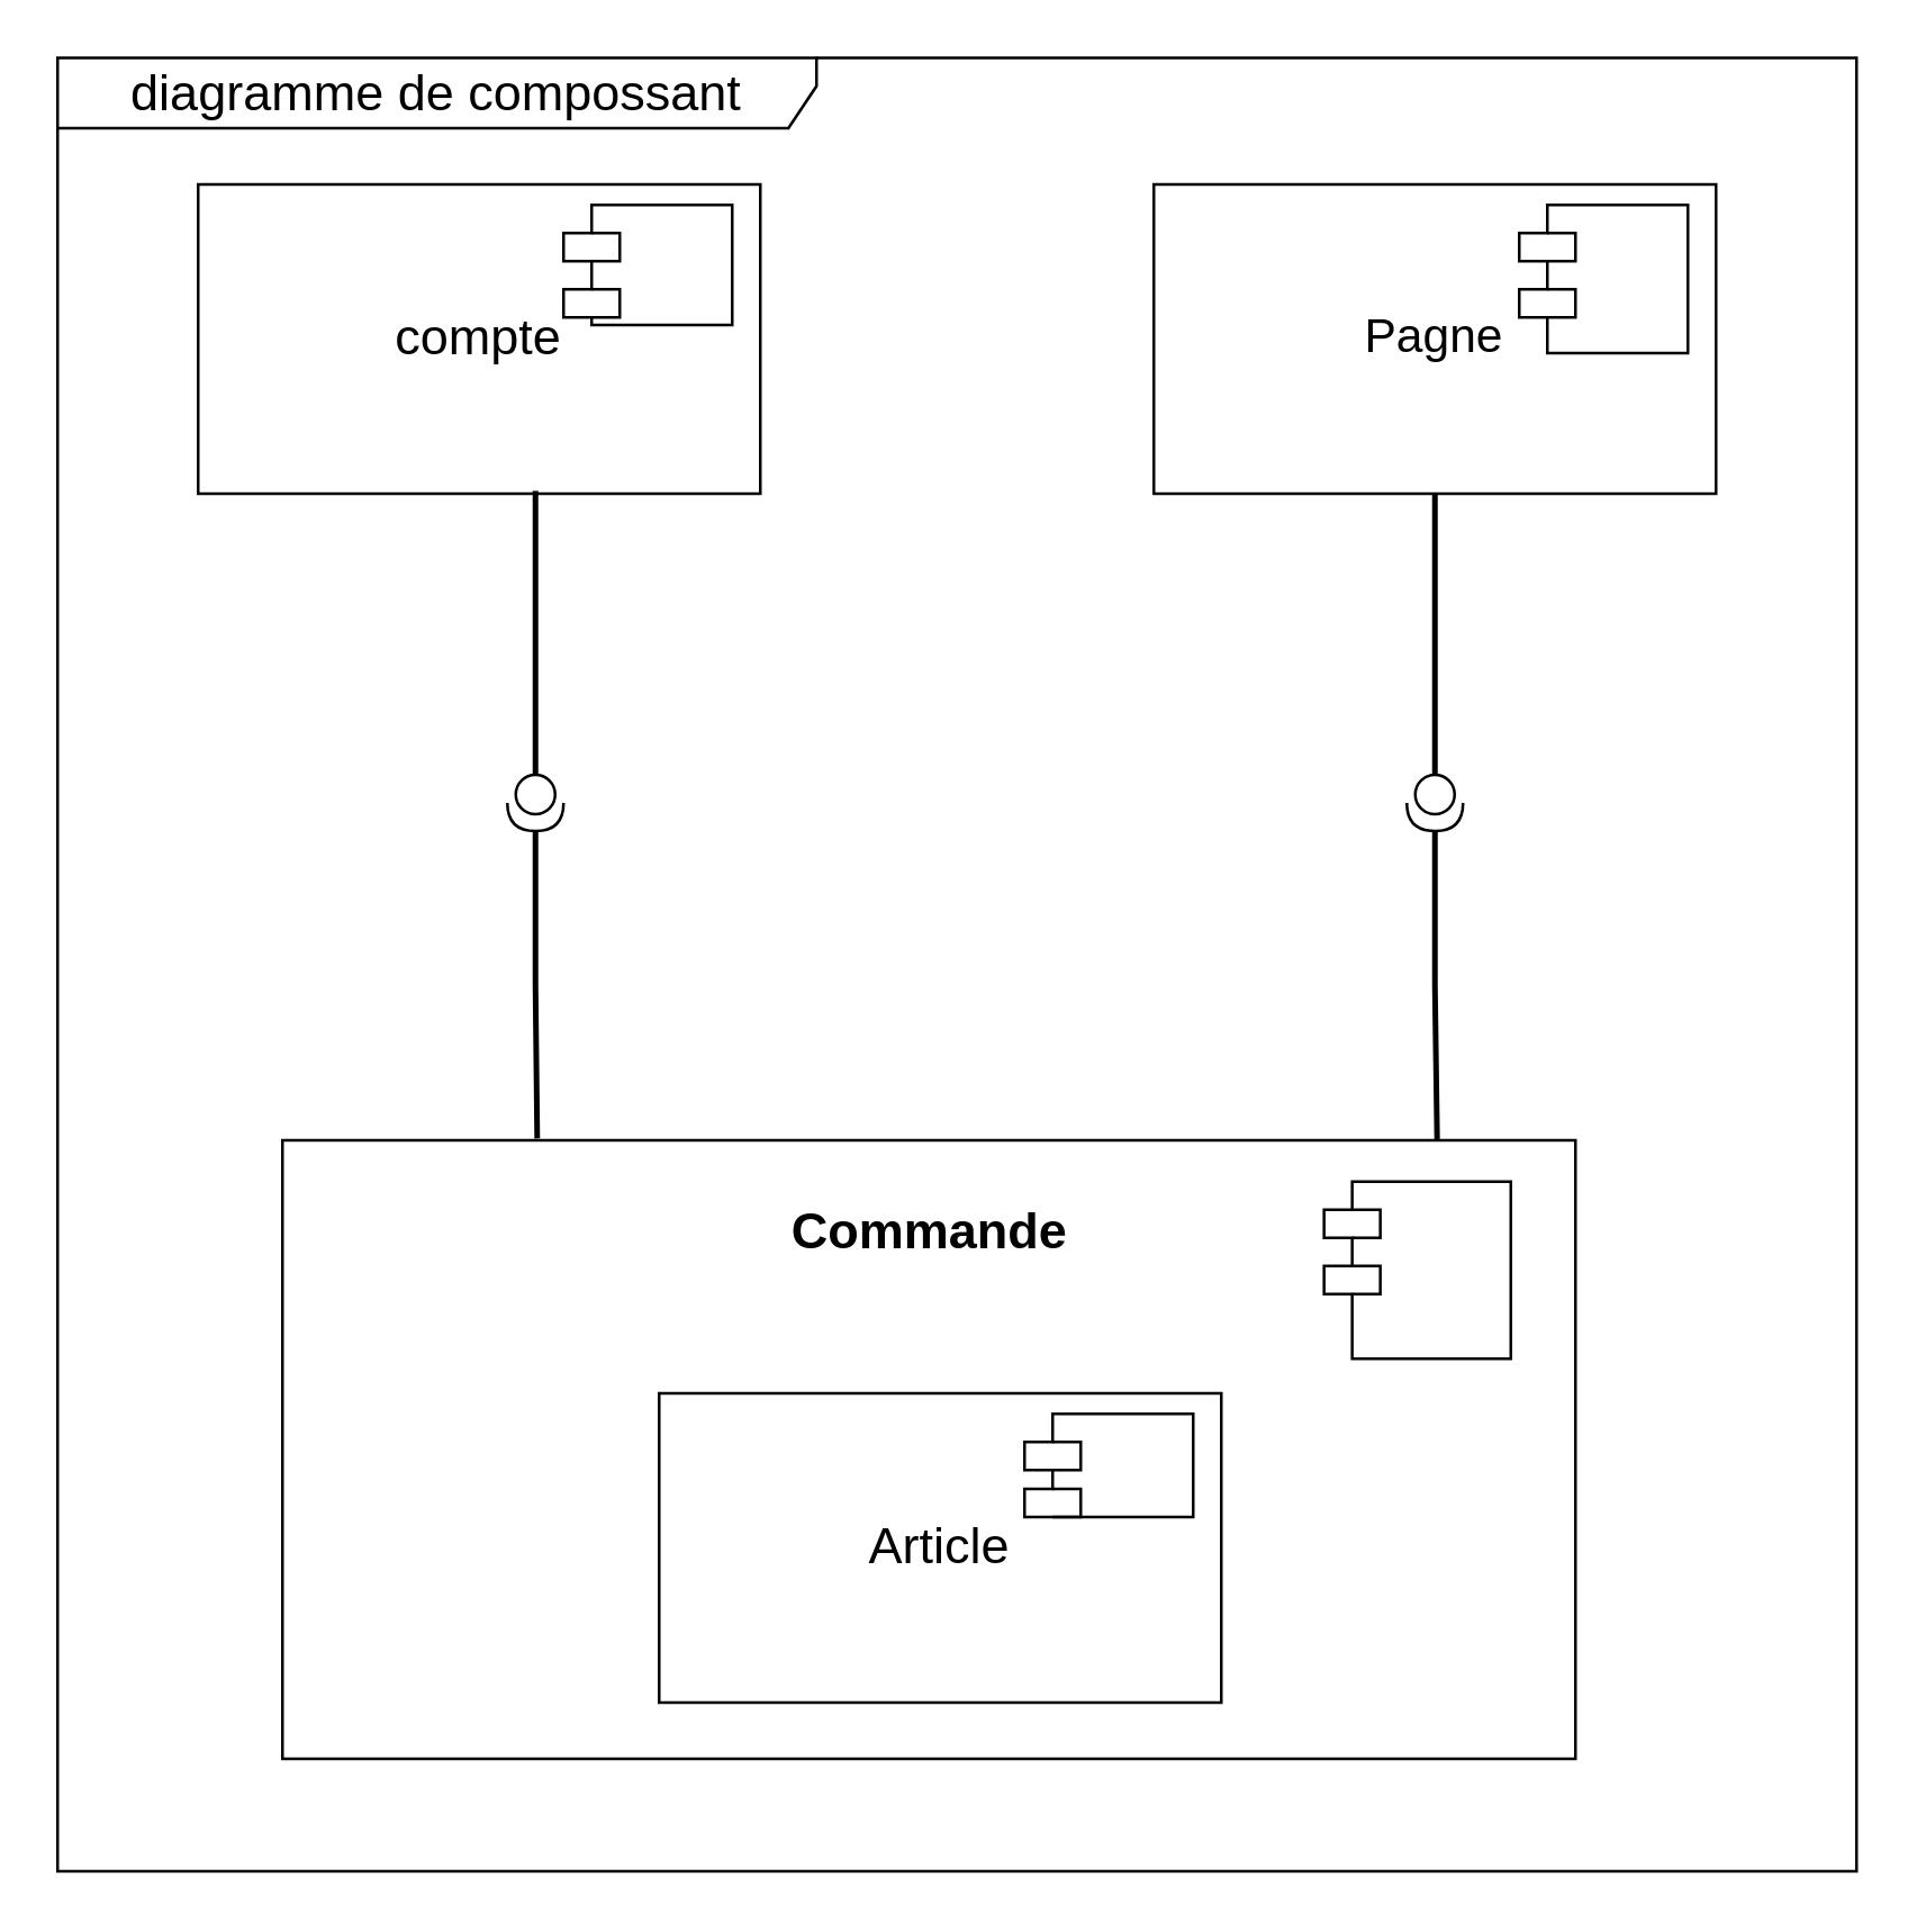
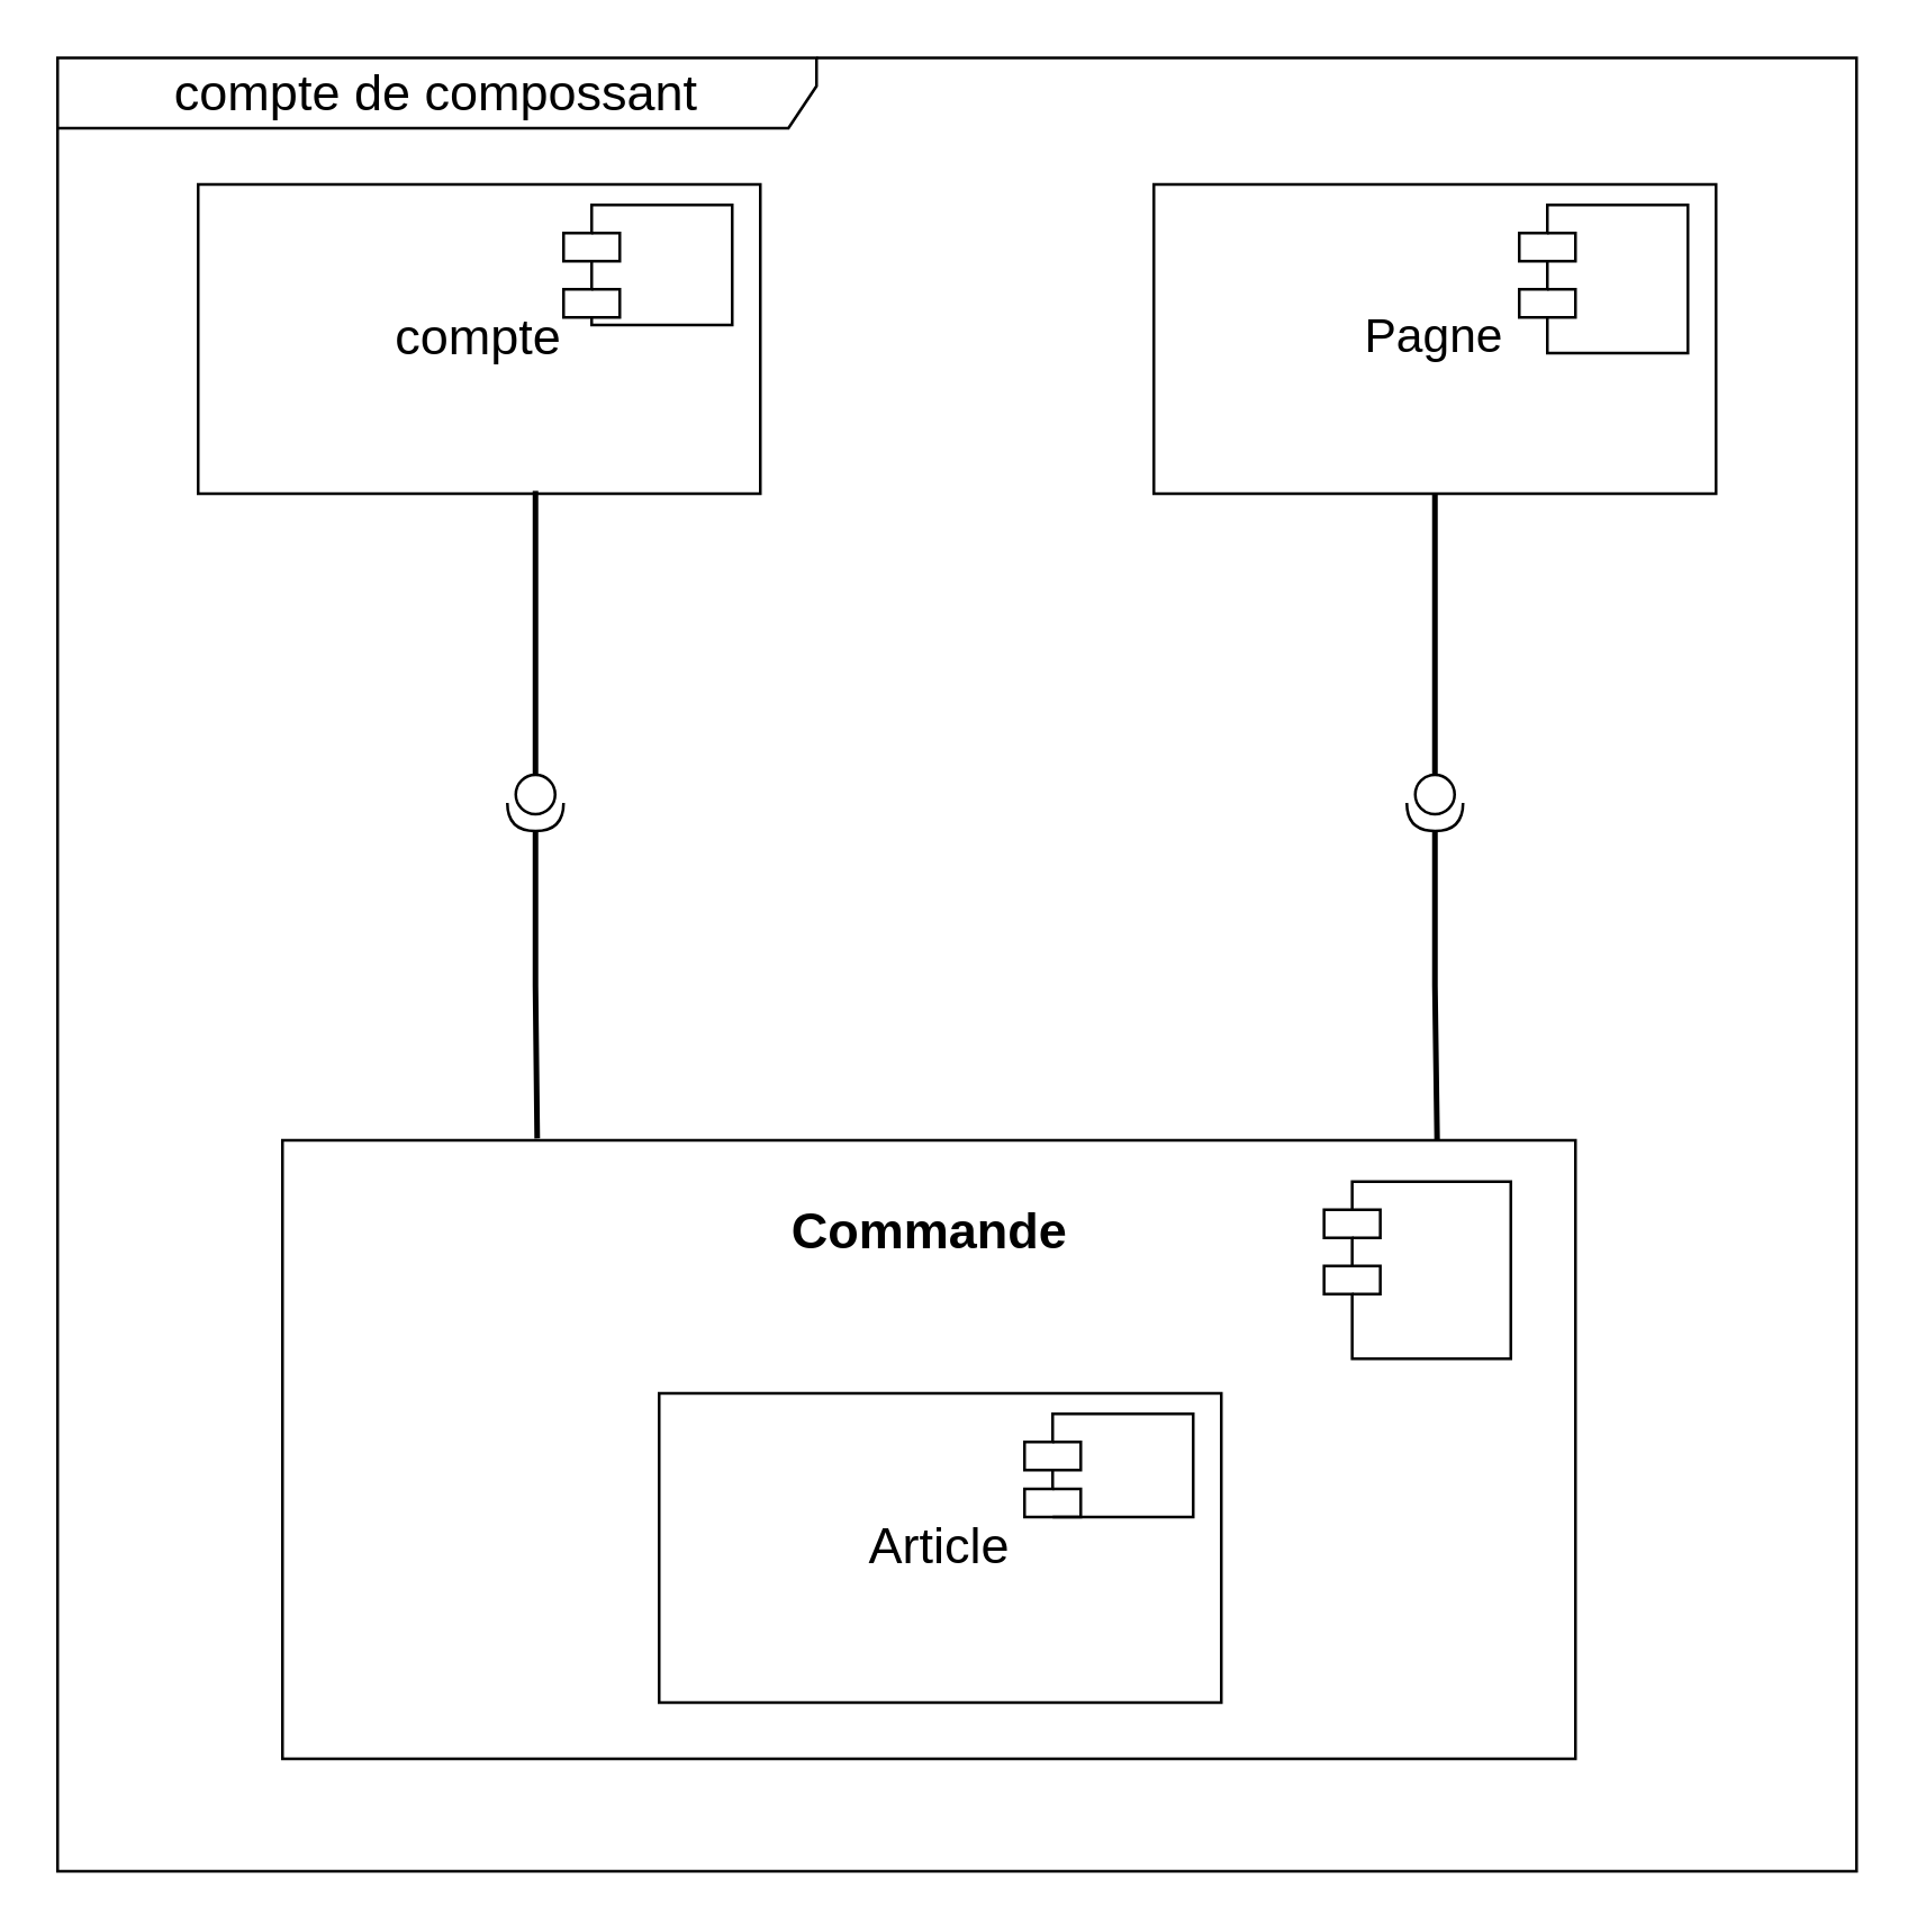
  <mxCell id="0" />
  <mxCell id="1" parent="0" />
  <mxCell id="2" value="" style="group" vertex="1" connectable="0" parent="1"><mxGeometry x="70" y="65" width="200" height="110" as="geometry" /></mxCell>
  <mxCell id="3" value="&lt;font style=&quot;font-size: 18px;&quot;&gt;compte&lt;/font&gt;" style="rounded=0;whiteSpace=wrap;html=1;" vertex="1" parent="2"><mxGeometry width="200" height="110" as="geometry" /></mxCell>
  <mxCell id="4" value="" style="shape=module;align=left;spacingLeft=20;align=center;verticalAlign=top;whiteSpace=wrap;html=1;" vertex="1" parent="2"><mxGeometry x="130" y="7.33" width="60" height="42.67" as="geometry" /></mxCell>
  <mxCell id="5" value="" style="group" vertex="1" connectable="0" parent="1"><mxGeometry x="410" y="65" width="200" height="110" as="geometry" /></mxCell>
  <mxCell id="6" value="&lt;font style=&quot;font-size: 17px;&quot;&gt;Pagne&lt;/font&gt;" style="rounded=0;whiteSpace=wrap;html=1;" vertex="1" parent="5"><mxGeometry width="200" height="110" as="geometry" /></mxCell>
  <mxCell id="7" value="" style="shape=module;align=left;spacingLeft=20;align=center;verticalAlign=top;whiteSpace=wrap;html=1;" vertex="1" parent="5"><mxGeometry x="130" y="7.33" width="60" height="52.67" as="geometry" /></mxCell>
  <mxCell id="8" value="" style="group" vertex="1" connectable="0" parent="1"><mxGeometry x="100" y="405" width="460" height="220" as="geometry" /></mxCell>
  <mxCell id="9" value="" style="rounded=0;whiteSpace=wrap;html=1;" vertex="1" parent="8"><mxGeometry width="460.0" height="220" as="geometry" /></mxCell>
  <mxCell id="10" value="" style="shape=module;align=left;spacingLeft=20;align=center;verticalAlign=top;whiteSpace=wrap;html=1;" vertex="1" parent="8"><mxGeometry x="370.556" y="14.662" width="66.444" height="62.985" as="geometry" /></mxCell>
  <mxCell id="11" value="" style="group" vertex="1" connectable="0" parent="8"><mxGeometry x="134" y="90" width="200" height="110" as="geometry" /></mxCell>
  <mxCell id="12" value="&lt;font style=&quot;font-size: 18px;&quot;&gt;Article&lt;/font&gt;" style="rounded=0;whiteSpace=wrap;html=1;" vertex="1" parent="11"><mxGeometry width="200" height="110" as="geometry" /></mxCell>
  <mxCell id="13" value="" style="shape=module;align=left;spacingLeft=20;align=center;verticalAlign=top;whiteSpace=wrap;html=1;" vertex="1" parent="11"><mxGeometry x="130" y="7.333" width="60" height="36.667" as="geometry" /></mxCell>
  <mxCell id="14" value="&lt;font style=&quot;font-size: 18px;&quot;&gt;Commande&lt;/font&gt;" style="text;align=center;fontStyle=1;verticalAlign=middle;spacingLeft=3;spacingRight=3;strokeColor=none;rotatable=0;points=[[0,0.5],[1,0.5]];portConstraint=eastwest;html=1;" vertex="1" parent="8"><mxGeometry x="190" y="20" width="80" height="26" as="geometry" /></mxCell>
  <mxCell id="15" style="edgeStyle=orthogonalEdgeStyle;rounded=0;orthogonalLoop=1;jettySize=auto;html=1;exitX=1;exitY=0.5;exitDx=0;exitDy=0;exitPerimeter=0;entryX=0.197;entryY=-0.003;entryDx=0;entryDy=0;entryPerimeter=0;strokeWidth=2;endArrow=none;endFill=0;" edge="1" parent="1" source="17" target="9"><mxGeometry relative="1" as="geometry" /></mxCell>
  <mxCell id="16" style="edgeStyle=orthogonalEdgeStyle;rounded=0;orthogonalLoop=1;jettySize=auto;html=1;exitX=0;exitY=0.5;exitDx=0;exitDy=0;exitPerimeter=0;entryX=0.6;entryY=0.991;entryDx=0;entryDy=0;entryPerimeter=0;endArrow=none;endFill=0;strokeWidth=2;" edge="1" parent="1" source="17" target="3"><mxGeometry relative="1" as="geometry" /></mxCell>
  <mxCell id="17" value="" style="shape=providedRequiredInterface;html=1;verticalLabelPosition=bottom;sketch=0;rotation=90;" vertex="1" parent="1"><mxGeometry x="180" y="275" width="20" height="20" as="geometry" /></mxCell>
  <mxCell id="18" style="edgeStyle=orthogonalEdgeStyle;rounded=0;orthogonalLoop=1;jettySize=auto;html=1;exitX=1;exitY=0.5;exitDx=0;exitDy=0;exitPerimeter=0;entryX=0.893;entryY=-0.001;entryDx=0;entryDy=0;entryPerimeter=0;strokeWidth=2;endArrow=none;endFill=0;" edge="1" parent="1" source="20" target="9"><mxGeometry relative="1" as="geometry" /></mxCell>
  <mxCell id="19" style="edgeStyle=orthogonalEdgeStyle;rounded=0;orthogonalLoop=1;jettySize=auto;html=1;exitX=0;exitY=0.5;exitDx=0;exitDy=0;exitPerimeter=0;entryX=0.5;entryY=1;entryDx=0;entryDy=0;endArrow=none;endFill=0;strokeWidth=2;" edge="1" parent="1" source="20" target="6"><mxGeometry relative="1" as="geometry" /></mxCell>
  <mxCell id="20" value="" style="shape=providedRequiredInterface;html=1;verticalLabelPosition=bottom;sketch=0;rotation=90;" vertex="1" parent="1"><mxGeometry x="500" y="275" width="20" height="20" as="geometry" /></mxCell>
- <mxCell id="21" value="&lt;font style=&quot;font-size: 18px;&quot;&gt;diagramme de compossant&lt;/font&gt;" style="shape=umlFrame;whiteSpace=wrap;html=1;pointerEvents=0;width=270;height=25;" vertex="1" parent="1"><mxGeometry x="20" y="20" width="640" height="645" as="geometry" /></mxCell>
+ <mxCell id="21" value="&lt;font style=&quot;font-size: 18px;&quot;&gt;compte de compossant&lt;/font&gt;" style="shape=umlFrame;whiteSpace=wrap;html=1;pointerEvents=0;width=270;height=25;" vertex="1" parent="1"><mxGeometry x="20" y="20" width="640" height="645" as="geometry" /></mxCell>
